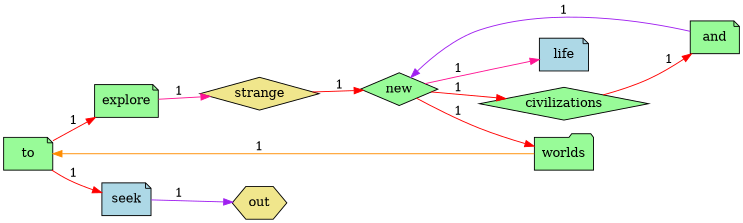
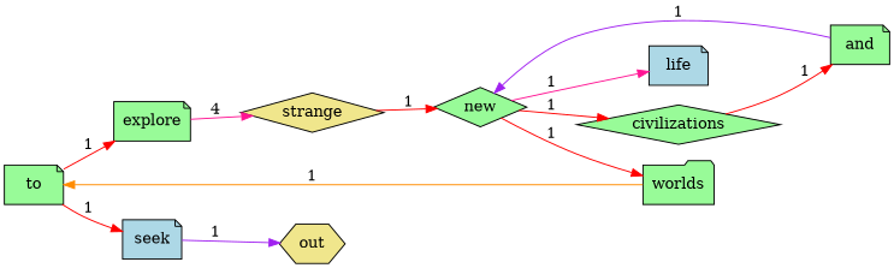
  digraph {
    rankdir=LR
    node [fillcolor=palegreen shape=note style=filled]
    edge [color=red]
    to
    explore
    seek [fillcolor=lightblue]
    strange [fillcolor=khaki shape=diamond]
    out [fillcolor=khaki shape=hexagon]
    new [shape=diamond]
    worlds [shape=folder]
    civilizations [shape=diamond]
    life [fillcolor=lightblue]
    and
    to -> explore [label=1]
    to -> seek [label=1]
-   explore -> strange [color=deeppink label=1]
+   explore -> strange [color=deeppink label=4]
    seek -> out [color=purple label=1]
    strange -> new [label=1]
    new -> worlds [label=1]
    new -> civilizations [label=1]
    new -> life [color=deeppink label=1]
    worlds -> to [color=darkorange label=1]
    civilizations -> and [label=1]
    and -> new [color=purple label=1]
  }
